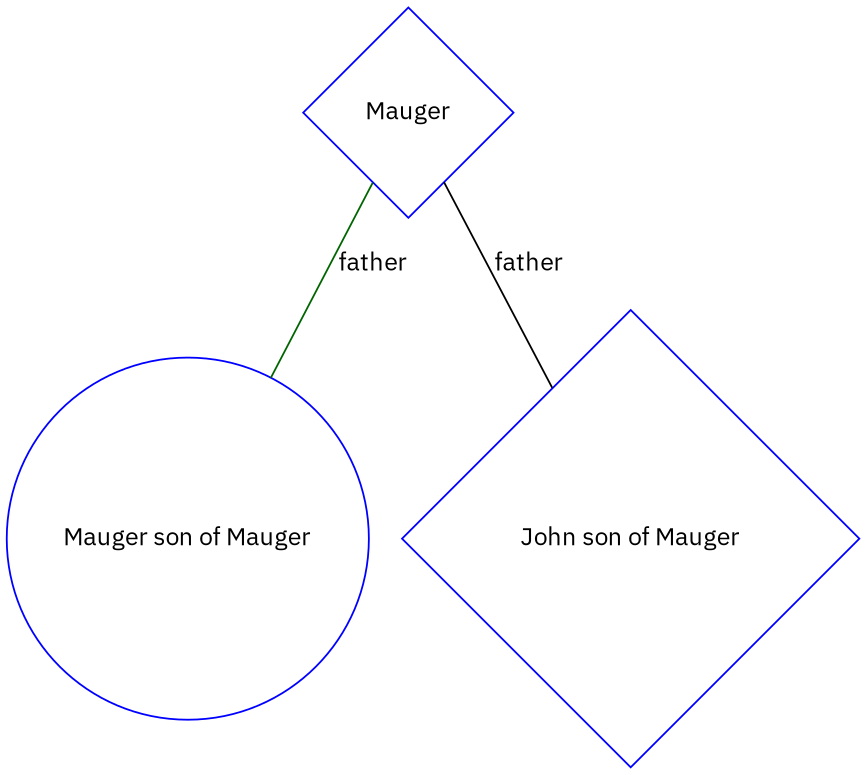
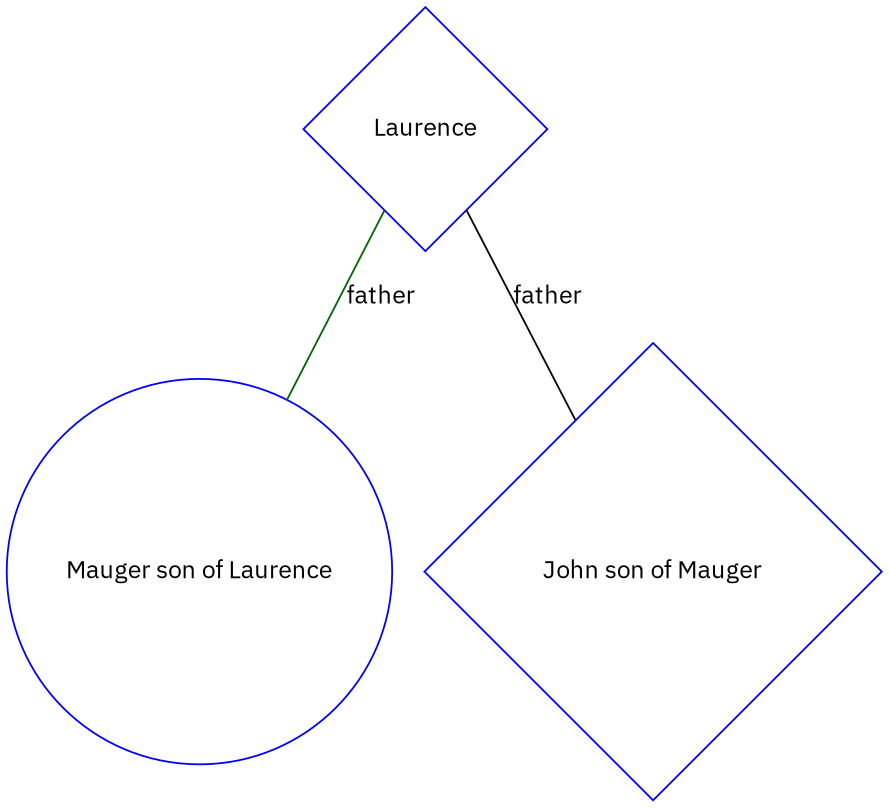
  digraph {
    fontname="IBM Plex Sans"
    node [color=blue fontname="IBM Plex Sans" regular=1 shape=diamond]
    edge [arrowsize=0.0 dir=none fontname="IBM Plex Sans"]
-   n1 [label="Mauger son of Mauger" shape=circle]
+   n1 [label="Mauger son of Laurence" shape=circle]
    n2 [label="John son of Mauger"]
-   n3 [label=Mauger]
+   n3 [label=Laurence]
    n3 -> n1 [color=darkgreen label=father]
    n3 -> n2 [color=black label=father]
  }
